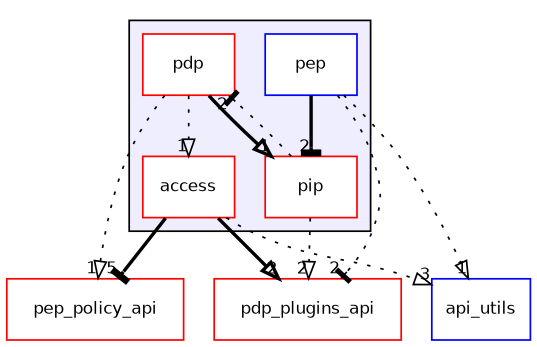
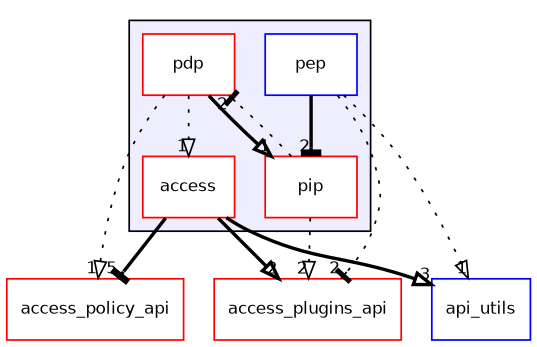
  digraph {
    compound=true
    node [color=red fillcolor=white fontname=Helvetica fontsize=10 shape=box style=filled]
    edge [arrowhead=onormal headlabel=2 labeldistance=1.5 labelfontname=Helvetica labelfontsize=10 style=dotted]
    n1 [label=access]
    n2 [label=pdp]
    n3 [color=blue label=pep]
    n4 [label=pip]
-   n5 [label=pep_policy_api]
-   n6 [label=pdp_plugins_api fillcolor="" style=""]
+   n5 [label=access_policy_api]
+   n6 [label=access_plugins_api fillcolor="" style=""]
    n7 [color=blue label=api_utils]
    subgraph cluster_1 {
      bgcolor="#eeeeff"
      pencolor=black
      n1
      n2
      n3
      n4
    }
    n1 -> n5 [arrowhead=tee headlabel=5 style=bold]
    n1 -> n6 [style=bold]
-   n1 -> n7 [headlabel=3]
+   n1 -> n7 [headlabel=3 style=bold]
    n2 -> n1 [headlabel=1]
    n2 -> n4 [headlabel=1 style=bold]
    n2 -> n5 [headlabel=1]
    n3 -> n4 [arrowhead=tee style=bold]
    n3 -> n6 [arrowhead=tee]
    n3 -> n7 [headlabel=1]
    n4 -> n2 [arrowhead=tee]
    n4 -> n6
  }
